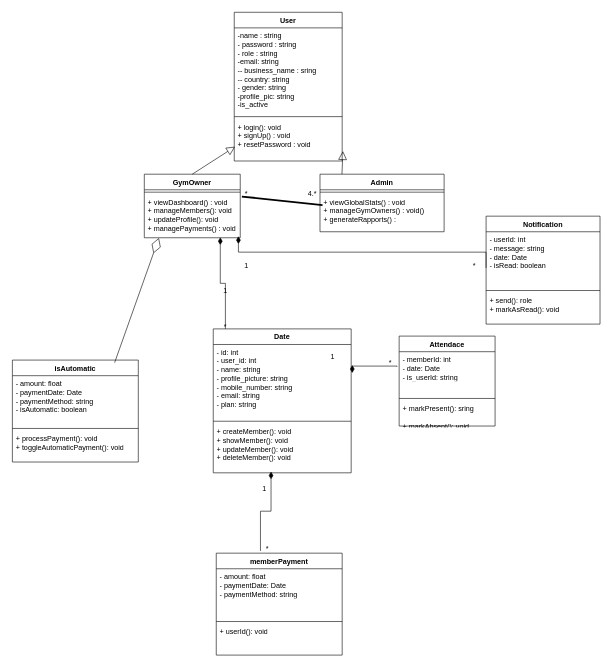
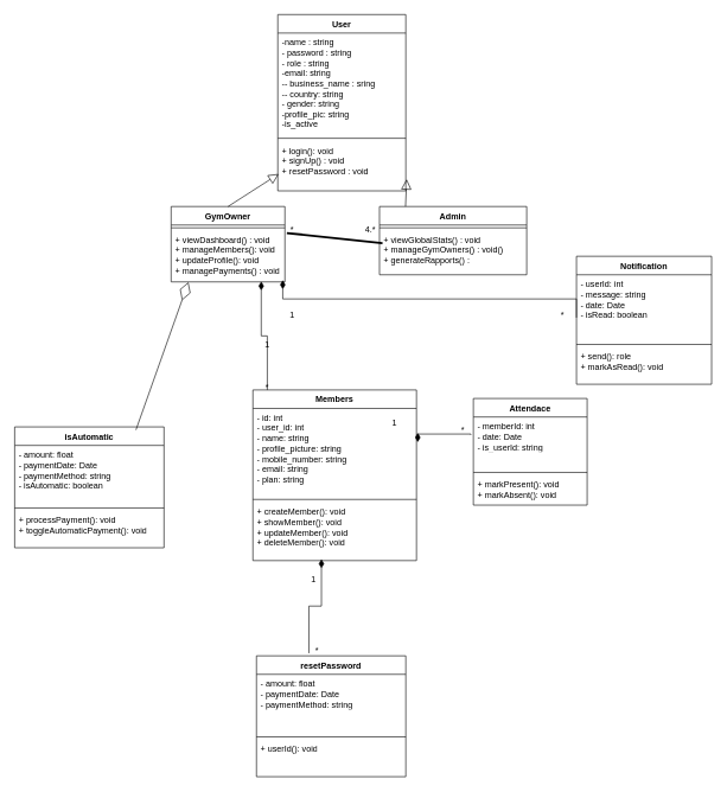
  <mxCell id="0" />
  <mxCell id="1" parent="0" />
  <mxCell id="2" value="GymOwner" style="swimlane;fontStyle=1;align=center;verticalAlign=top;childLayout=stackLayout;horizontal=1;startSize=26;horizontalStack=0;resizeParent=1;resizeParentMax=0;resizeLast=0;collapsible=1;marginBottom=0;whiteSpace=wrap;html=1;" parent="1" vertex="1"><mxGeometry x="240" y="290" width="160" height="106" as="geometry" /></mxCell>
  <mxCell id="3" value="" style="line;strokeWidth=1;fillColor=none;align=left;verticalAlign=middle;spacingTop=-1;spacingLeft=3;spacingRight=3;rotatable=0;labelPosition=right;points=[];portConstraint=eastwest;strokeColor=inherit;" parent="2" vertex="1"><mxGeometry y="26" width="160" height="8" as="geometry" /></mxCell>
  <mxCell id="4" value="+ viewDashboard() : void&lt;div&gt;+ manageMembers(): void&lt;/div&gt;&lt;div&gt;+ updateProfile(): void&lt;/div&gt;&lt;div&gt;+ managePayments() : void&lt;/div&gt;" style="text;strokeColor=none;fillColor=none;align=left;verticalAlign=top;spacingLeft=4;spacingRight=4;overflow=hidden;rotatable=0;points=[[0,0.5],[1,0.5]];portConstraint=eastwest;whiteSpace=wrap;html=1;" parent="2" vertex="1"><mxGeometry y="34" width="160" height="72" as="geometry" /></mxCell>
  <mxCell id="5" value="Admin" style="swimlane;fontStyle=1;align=center;verticalAlign=top;childLayout=stackLayout;horizontal=1;startSize=26;horizontalStack=0;resizeParent=1;resizeParentMax=0;resizeLast=0;collapsible=1;marginBottom=0;whiteSpace=wrap;html=1;" parent="1" vertex="1"><mxGeometry x="533" y="290" width="207" height="96" as="geometry" /></mxCell>
  <mxCell id="6" value="" style="line;strokeWidth=1;fillColor=none;align=left;verticalAlign=middle;spacingTop=-1;spacingLeft=3;spacingRight=3;rotatable=0;labelPosition=right;points=[];portConstraint=eastwest;strokeColor=inherit;" parent="5" vertex="1"><mxGeometry y="26" width="207" height="8" as="geometry" /></mxCell>
  <mxCell id="7" value="+ viewGlobalStats() : void&lt;div&gt;+ manageGymOwners() : void()&lt;/div&gt;&lt;div&gt;+ generateRapports() :&amp;nbsp;&lt;/div&gt;" style="text;strokeColor=none;fillColor=none;align=left;verticalAlign=top;spacingLeft=4;spacingRight=4;overflow=hidden;rotatable=0;points=[[0,0.5],[1,0.5]];portConstraint=eastwest;whiteSpace=wrap;html=1;" parent="5" vertex="1"><mxGeometry y="34" width="207" height="62" as="geometry" /></mxCell>
  <mxCell id="8" value="Attendace" style="swimlane;fontStyle=1;align=center;verticalAlign=top;childLayout=stackLayout;horizontal=1;startSize=26;horizontalStack=0;resizeParent=1;resizeParentMax=0;resizeLast=0;collapsible=1;marginBottom=0;whiteSpace=wrap;html=1;" parent="1" vertex="1"><mxGeometry x="665" y="560" width="160" height="150" as="geometry" /></mxCell>
  <mxCell id="9" value="&lt;div&gt;&lt;span style=&quot;background-color: transparent; color: light-dark(rgb(0, 0, 0), rgb(255, 255, 255));&quot;&gt;- memberId: int&amp;nbsp; &amp;nbsp; &amp;nbsp; &amp;nbsp; &amp;nbsp; &amp;nbsp; &amp;nbsp; &amp;nbsp; &amp;nbsp;&amp;nbsp;&lt;/span&gt;&lt;/div&gt;&lt;div&gt;- date: Date&amp;nbsp; &amp;nbsp; &amp;nbsp; &amp;nbsp; &amp;nbsp; &amp;nbsp; &amp;nbsp; &amp;nbsp; &amp;nbsp; &amp;nbsp; &amp;nbsp;&amp;nbsp;&lt;/div&gt;&lt;div&gt;- is_userId: string&lt;/div&gt;" style="text;strokeColor=none;fillColor=none;align=left;verticalAlign=top;spacingLeft=4;spacingRight=4;overflow=hidden;rotatable=0;points=[[0,0.5],[1,0.5]];portConstraint=eastwest;whiteSpace=wrap;html=1;" parent="8" vertex="1"><mxGeometry y="26" width="160" height="74" as="geometry" /></mxCell>
  <mxCell id="10" value="" style="line;strokeWidth=1;fillColor=none;align=left;verticalAlign=middle;spacingTop=-1;spacingLeft=3;spacingRight=3;rotatable=0;labelPosition=right;points=[];portConstraint=eastwest;strokeColor=inherit;" parent="8" vertex="1"><mxGeometry y="100" width="160" height="8" as="geometry" /></mxCell>
- <mxCell id="11" value="&lt;div&gt;+ markPresent(): sring&amp;nbsp; &amp;nbsp; &amp;nbsp; &amp;nbsp; &amp;nbsp;&amp;nbsp;&lt;/div&gt;&lt;div&gt;+ markAbsent(): void&lt;/div&gt;" style="text;strokeColor=none;fillColor=none;align=left;verticalAlign=top;spacingLeft=4;spacingRight=4;overflow=hidden;rotatable=0;points=[[0,0.5],[1,0.5]];portConstraint=eastwest;whiteSpace=wrap;html=1;" parent="8" vertex="1"><mxGeometry y="108" width="160" height="42" as="geometry" /></mxCell>
- <mxCell id="12" value="Date&lt;div&gt;&lt;br&gt;&lt;/div&gt;" style="swimlane;fontStyle=1;align=center;verticalAlign=top;childLayout=stackLayout;horizontal=1;startSize=26;horizontalStack=0;resizeParent=1;resizeParentMax=0;resizeLast=0;collapsible=1;marginBottom=0;whiteSpace=wrap;html=1;" parent="1" vertex="1"><mxGeometry x="355" y="548" width="230" height="240" as="geometry" /></mxCell>
+ <mxCell id="11" value="&lt;div&gt;+ markPresent(): void&amp;nbsp; &amp;nbsp; &amp;nbsp; &amp;nbsp; &amp;nbsp;&amp;nbsp;&lt;/div&gt;&lt;div&gt;+ markAbsent(): void&lt;/div&gt;" style="text;strokeColor=none;fillColor=none;align=left;verticalAlign=top;spacingLeft=4;spacingRight=4;overflow=hidden;rotatable=0;points=[[0,0.5],[1,0.5]];portConstraint=eastwest;whiteSpace=wrap;html=1;" parent="8" vertex="1"><mxGeometry y="108" width="160" height="42" as="geometry" /></mxCell>
+ <mxCell id="12" value="Members&lt;div&gt;&lt;br&gt;&lt;/div&gt;" style="swimlane;fontStyle=1;align=center;verticalAlign=top;childLayout=stackLayout;horizontal=1;startSize=26;horizontalStack=0;resizeParent=1;resizeParentMax=0;resizeLast=0;collapsible=1;marginBottom=0;whiteSpace=wrap;html=1;" parent="1" vertex="1"><mxGeometry x="355" y="548" width="230" height="240" as="geometry" /></mxCell>
  <mxCell id="13" value="&lt;div&gt;&lt;div&gt;&lt;div&gt;- id: int&lt;/div&gt;&lt;div&gt;- user_id: int&lt;/div&gt;&lt;div&gt;- name: string&lt;/div&gt;&lt;div&gt;- profile_picture: string&lt;/div&gt;&lt;div&gt;- mobile_number: string&lt;/div&gt;&lt;div&gt;- email: string&lt;/div&gt;&lt;div&gt;- plan: string&lt;/div&gt;&lt;/div&gt;&lt;/div&gt;" style="text;strokeColor=none;fillColor=none;align=left;verticalAlign=top;spacingLeft=4;spacingRight=4;overflow=hidden;rotatable=0;points=[[0,0.5],[1,0.5]];portConstraint=eastwest;whiteSpace=wrap;html=1;" parent="12" vertex="1"><mxGeometry y="26" width="230" height="124" as="geometry" /></mxCell>
  <mxCell id="14" value="" style="line;strokeWidth=1;fillColor=none;align=left;verticalAlign=middle;spacingTop=-1;spacingLeft=3;spacingRight=3;rotatable=0;labelPosition=right;points=[];portConstraint=eastwest;strokeColor=inherit;" parent="12" vertex="1"><mxGeometry y="150" width="230" height="8" as="geometry" /></mxCell>
  <mxCell id="15" value="+ createMember(): void&lt;div&gt;+ showMember(): void&lt;/div&gt;&lt;div&gt;+ updateMember(): void&lt;/div&gt;&lt;div&gt;+ delete&lt;span style=&quot;background-color: transparent; color: light-dark(rgb(0, 0, 0), rgb(255, 255, 255));&quot;&gt;Member(): void&lt;/span&gt;&lt;/div&gt;&lt;div&gt;&lt;br&gt;&lt;/div&gt;" style="text;strokeColor=none;fillColor=none;align=left;verticalAlign=top;spacingLeft=4;spacingRight=4;overflow=hidden;rotatable=0;points=[[0,0.5],[1,0.5]];portConstraint=eastwest;whiteSpace=wrap;html=1;" parent="12" vertex="1"><mxGeometry y="158" width="230" height="82" as="geometry" /></mxCell>
  <mxCell id="16" value="User" style="swimlane;fontStyle=1;align=center;verticalAlign=top;childLayout=stackLayout;horizontal=1;startSize=26;horizontalStack=0;resizeParent=1;resizeParentMax=0;resizeLast=0;collapsible=1;marginBottom=0;whiteSpace=wrap;html=1;" parent="1" vertex="1"><mxGeometry x="390" y="20" width="180" height="248" as="geometry" /></mxCell>
  <mxCell id="17" value="&lt;div&gt;-name : string&lt;/div&gt;&lt;div&gt;- password : string&lt;/div&gt;&lt;div&gt;- role : string&lt;/div&gt;&lt;div&gt;-email: string&lt;/div&gt;&lt;div&gt;-&lt;span style=&quot;background-color: transparent; color: light-dark(rgb(0, 0, 0), rgb(255, 255, 255));&quot;&gt;- business_name : sring&lt;/span&gt;&lt;/div&gt;&lt;div&gt;-&lt;span style=&quot;background-color: transparent; color: light-dark(rgb(0, 0, 0), rgb(255, 255, 255));&quot;&gt;- country: string&lt;/span&gt;&lt;/div&gt;&lt;div&gt;&lt;span style=&quot;background-color: transparent; color: light-dark(rgb(0, 0, 0), rgb(255, 255, 255));&quot;&gt;- gender: string&lt;/span&gt;&lt;/div&gt;&lt;div&gt;&lt;span style=&quot;background-color: transparent; color: light-dark(rgb(0, 0, 0), rgb(255, 255, 255));&quot;&gt;-profile_pic: string&lt;/span&gt;&lt;/div&gt;&lt;div&gt;&lt;span style=&quot;background-color: transparent; color: light-dark(rgb(0, 0, 0), rgb(255, 255, 255));&quot;&gt;-is_active&lt;/span&gt;&lt;/div&gt;" style="text;strokeColor=none;fillColor=none;align=left;verticalAlign=top;spacingLeft=4;spacingRight=4;overflow=hidden;rotatable=0;points=[[0,0.5],[1,0.5]];portConstraint=eastwest;whiteSpace=wrap;html=1;" parent="16" vertex="1"><mxGeometry y="26" width="180" height="144" as="geometry" /></mxCell>
  <mxCell id="18" value="" style="line;strokeWidth=1;fillColor=none;align=left;verticalAlign=middle;spacingTop=-1;spacingLeft=3;spacingRight=3;rotatable=0;labelPosition=right;points=[];portConstraint=eastwest;strokeColor=inherit;" parent="16" vertex="1"><mxGeometry y="170" width="180" height="8" as="geometry" /></mxCell>
  <mxCell id="19" value="+ login(): void&lt;div&gt;+ signUp() : void&lt;/div&gt;&lt;div&gt;+ resetPassword : void&lt;/div&gt;" style="text;strokeColor=none;fillColor=none;align=left;verticalAlign=top;spacingLeft=4;spacingRight=4;overflow=hidden;rotatable=0;points=[[0,0.5],[1,0.5]];portConstraint=eastwest;whiteSpace=wrap;html=1;" parent="16" vertex="1"><mxGeometry y="178" width="180" height="70" as="geometry" /></mxCell>
  <mxCell id="20" value="isAutomatic" style="swimlane;fontStyle=1;align=center;verticalAlign=top;childLayout=stackLayout;horizontal=1;startSize=26;horizontalStack=0;resizeParent=1;resizeParentMax=0;resizeLast=0;collapsible=1;marginBottom=0;whiteSpace=wrap;html=1;" parent="1" vertex="1"><mxGeometry x="20" y="600" width="210" height="170" as="geometry" /></mxCell>
  <mxCell id="21" value="&lt;div&gt;&lt;span style=&quot;background-color: transparent; color: light-dark(rgb(0, 0, 0), rgb(255, 255, 255));&quot;&gt;- amount: float&amp;nbsp; &amp;nbsp; &amp;nbsp; &amp;nbsp; &amp;nbsp; &amp;nbsp; &amp;nbsp; &amp;nbsp; &amp;nbsp; &amp;nbsp;&lt;/span&gt;&lt;/div&gt;&lt;div&gt;- paymentDate: Date&amp;nbsp; &amp;nbsp; &amp;nbsp; &amp;nbsp; &amp;nbsp; &amp;nbsp; &amp;nbsp; &amp;nbsp;&lt;/div&gt;&lt;div&gt;- paymentMethod: string&amp;nbsp; &amp;nbsp; &amp;nbsp; &amp;nbsp; &amp;nbsp; &amp;nbsp;&lt;/div&gt;&lt;div&gt;- isAutomatic: boolean&amp;nbsp;&amp;nbsp;&lt;/div&gt;" style="text;strokeColor=none;fillColor=none;align=left;verticalAlign=top;spacingLeft=4;spacingRight=4;overflow=hidden;rotatable=0;points=[[0,0.5],[1,0.5]];portConstraint=eastwest;whiteSpace=wrap;html=1;" parent="20" vertex="1"><mxGeometry y="26" width="210" height="84" as="geometry" /></mxCell>
  <mxCell id="22" value="" style="line;strokeWidth=1;fillColor=none;align=left;verticalAlign=middle;spacingTop=-1;spacingLeft=3;spacingRight=3;rotatable=0;labelPosition=right;points=[];portConstraint=eastwest;strokeColor=inherit;" parent="20" vertex="1"><mxGeometry y="110" width="210" height="8" as="geometry" /></mxCell>
  <mxCell id="23" value="&lt;div&gt;+ processPayment(): void&amp;nbsp; &amp;nbsp; &amp;nbsp; &amp;nbsp; &amp;nbsp;&amp;nbsp;&lt;/div&gt;&lt;div&gt;+ toggleAutomaticPayment(): void&lt;/div&gt;" style="text;strokeColor=none;fillColor=none;align=left;verticalAlign=top;spacingLeft=4;spacingRight=4;overflow=hidden;rotatable=0;points=[[0,0.5],[1,0.5]];portConstraint=eastwest;whiteSpace=wrap;html=1;" parent="20" vertex="1"><mxGeometry y="118" width="210" height="52" as="geometry" /></mxCell>
  <mxCell id="24" value="Notification" style="swimlane;fontStyle=1;align=center;verticalAlign=top;childLayout=stackLayout;horizontal=1;startSize=26;horizontalStack=0;resizeParent=1;resizeParentMax=0;resizeLast=0;collapsible=1;marginBottom=0;whiteSpace=wrap;html=1;" parent="1" vertex="1"><mxGeometry x="810" y="360" width="190" height="180" as="geometry" /></mxCell>
  <mxCell id="25" value="&lt;div&gt;&lt;span style=&quot;background-color: transparent; color: light-dark(rgb(0, 0, 0), rgb(255, 255, 255));&quot;&gt;- userId: int&amp;nbsp; &amp;nbsp; &amp;nbsp; &amp;nbsp; &amp;nbsp; &amp;nbsp; &amp;nbsp; &amp;nbsp; &amp;nbsp; &amp;nbsp; &amp;nbsp;&lt;/span&gt;&lt;/div&gt;&lt;div&gt;- message: string&amp;nbsp; &amp;nbsp; &amp;nbsp; &amp;nbsp; &amp;nbsp; &amp;nbsp; &amp;nbsp; &amp;nbsp; &amp;nbsp;&lt;/div&gt;&lt;div&gt;- date: Date&amp;nbsp; &amp;nbsp; &amp;nbsp; &amp;nbsp; &amp;nbsp; &amp;nbsp; &amp;nbsp; &amp;nbsp; &amp;nbsp; &amp;nbsp; &amp;nbsp;&amp;nbsp;&lt;/div&gt;&lt;div&gt;- isRead: boolean&amp;nbsp; &amp;nbsp;&lt;/div&gt;" style="text;strokeColor=none;fillColor=none;align=left;verticalAlign=top;spacingLeft=4;spacingRight=4;overflow=hidden;rotatable=0;points=[[0,0.5],[1,0.5]];portConstraint=eastwest;whiteSpace=wrap;html=1;" parent="24" vertex="1"><mxGeometry y="26" width="190" height="94" as="geometry" /></mxCell>
  <mxCell id="26" value="" style="line;strokeWidth=1;fillColor=none;align=left;verticalAlign=middle;spacingTop=-1;spacingLeft=3;spacingRight=3;rotatable=0;labelPosition=right;points=[];portConstraint=eastwest;strokeColor=inherit;" parent="24" vertex="1"><mxGeometry y="120" width="190" height="8" as="geometry" /></mxCell>
  <mxCell id="27" value="&lt;div&gt;+ send(): role&amp;nbsp; &amp;nbsp; &amp;nbsp; &amp;nbsp; &amp;nbsp; &amp;nbsp; &amp;nbsp; &amp;nbsp; &amp;nbsp; &amp;nbsp;&amp;nbsp;&lt;/div&gt;&lt;div&gt;+ markAsRead(): void&amp;nbsp;&lt;/div&gt;" style="text;strokeColor=none;fillColor=none;align=left;verticalAlign=top;spacingLeft=4;spacingRight=4;overflow=hidden;rotatable=0;points=[[0,0.5],[1,0.5]];portConstraint=eastwest;whiteSpace=wrap;html=1;" parent="24" vertex="1"><mxGeometry y="128" width="190" height="52" as="geometry" /></mxCell>
  <mxCell id="28" value="" style="edgeStyle=none;html=1;endSize=12;endArrow=block;endFill=0;rounded=0;exitX=0.5;exitY=0;exitDx=0;exitDy=0;entryX=0.007;entryY=0.661;entryDx=0;entryDy=0;entryPerimeter=0;" parent="1" source="2" target="19" edge="1"><mxGeometry width="160" relative="1" as="geometry"><mxPoint x="240" y="230" as="sourcePoint" /><mxPoint x="400" y="230" as="targetPoint" /></mxGeometry></mxCell>
  <mxCell id="29" value="" style="edgeStyle=none;html=1;endSize=12;endArrow=block;endFill=0;rounded=0;exitX=0.177;exitY=-0.001;exitDx=0;exitDy=0;entryX=1.007;entryY=0.765;entryDx=0;entryDy=0;entryPerimeter=0;exitPerimeter=0;" parent="1" source="5" target="19" edge="1"><mxGeometry width="160" relative="1" as="geometry"><mxPoint x="590" y="324" as="sourcePoint" /><mxPoint x="661" y="263" as="targetPoint" /></mxGeometry></mxCell>
  <mxCell id="30" value="" style="html=1;startArrow=diamondThin;startFill=1;edgeStyle=elbowEdgeStyle;elbow=vertical;startSize=10;endArrow=none;endFill=0;rounded=0;entryX=-0.022;entryY=0.341;entryDx=0;entryDy=0;entryPerimeter=0;exitX=1.008;exitY=0.277;exitDx=0;exitDy=0;exitPerimeter=0;" parent="1" source="13" target="9" edge="1"><mxGeometry width="160" relative="1" as="geometry"><mxPoint x="540" y="610" as="sourcePoint" /><mxPoint x="700" y="610" as="targetPoint" /></mxGeometry></mxCell>
- <mxCell id="31" value="memberPayment" style="swimlane;fontStyle=1;align=center;verticalAlign=top;childLayout=stackLayout;horizontal=1;startSize=26;horizontalStack=0;resizeParent=1;resizeParentMax=0;resizeLast=0;collapsible=1;marginBottom=0;whiteSpace=wrap;html=1;" parent="1" vertex="1"><mxGeometry x="360" y="922" width="210" height="170" as="geometry" /></mxCell>
+ <mxCell id="31" value="resetPassword" style="swimlane;fontStyle=1;align=center;verticalAlign=top;childLayout=stackLayout;horizontal=1;startSize=26;horizontalStack=0;resizeParent=1;resizeParentMax=0;resizeLast=0;collapsible=1;marginBottom=0;whiteSpace=wrap;html=1;" parent="1" vertex="1"><mxGeometry x="360" y="922" width="210" height="170" as="geometry" /></mxCell>
  <mxCell id="32" value="&lt;div&gt;&lt;span style=&quot;background-color: transparent; color: light-dark(rgb(0, 0, 0), rgb(255, 255, 255));&quot;&gt;- amount: float&amp;nbsp; &amp;nbsp; &amp;nbsp; &amp;nbsp; &amp;nbsp; &amp;nbsp; &amp;nbsp; &amp;nbsp; &amp;nbsp; &amp;nbsp;&lt;/span&gt;&lt;/div&gt;&lt;div&gt;- paymentDate: Date&amp;nbsp; &amp;nbsp; &amp;nbsp; &amp;nbsp; &amp;nbsp; &amp;nbsp; &amp;nbsp; &amp;nbsp;&lt;/div&gt;&lt;div&gt;- paymentMethod: string&amp;nbsp; &amp;nbsp; &amp;nbsp; &amp;nbsp; &amp;nbsp; &amp;nbsp;&lt;span style=&quot;background-color: transparent; color: light-dark(rgb(0, 0, 0), rgb(255, 255, 255));&quot;&gt;&amp;nbsp;&amp;nbsp;&lt;/span&gt;&lt;/div&gt;" style="text;strokeColor=none;fillColor=none;align=left;verticalAlign=top;spacingLeft=4;spacingRight=4;overflow=hidden;rotatable=0;points=[[0,0.5],[1,0.5]];portConstraint=eastwest;whiteSpace=wrap;html=1;" parent="31" vertex="1"><mxGeometry y="26" width="210" height="84" as="geometry" /></mxCell>
  <mxCell id="33" value="" style="line;strokeWidth=1;fillColor=none;align=left;verticalAlign=middle;spacingTop=-1;spacingLeft=3;spacingRight=3;rotatable=0;labelPosition=right;points=[];portConstraint=eastwest;strokeColor=inherit;" parent="31" vertex="1"><mxGeometry y="110" width="210" height="8" as="geometry" /></mxCell>
  <mxCell id="34" value="&lt;div&gt;&lt;span style=&quot;background-color: transparent; color: light-dark(rgb(0, 0, 0), rgb(255, 255, 255));&quot;&gt;+ userId(): void&lt;/span&gt;&lt;/div&gt;" style="text;strokeColor=none;fillColor=none;align=left;verticalAlign=top;spacingLeft=4;spacingRight=4;overflow=hidden;rotatable=0;points=[[0,0.5],[1,0.5]];portConstraint=eastwest;whiteSpace=wrap;html=1;" parent="31" vertex="1"><mxGeometry y="118" width="210" height="52" as="geometry" /></mxCell>
  <mxCell id="35" value="" style="html=1;startArrow=diamondThin;startFill=1;edgeStyle=elbowEdgeStyle;elbow=vertical;startSize=10;endArrow=none;endFill=0;rounded=0;entryX=0.351;entryY=-0.022;entryDx=0;entryDy=0;entryPerimeter=0;exitX=0.419;exitY=0.976;exitDx=0;exitDy=0;exitPerimeter=0;" parent="1" source="15" target="31" edge="1"><mxGeometry width="160" relative="1" as="geometry"><mxPoint x="390" y="800" as="sourcePoint" /><mxPoint x="509" y="801" as="targetPoint" /></mxGeometry></mxCell>
  <mxCell id="36" value="" style="html=1;startArrow=diamondThin;startFill=1;edgeStyle=elbowEdgeStyle;elbow=vertical;startSize=10;endArrow=none;endFill=0;rounded=0;entryX=0.088;entryY=0;entryDx=0;entryDy=0;entryPerimeter=0;exitX=0.792;exitY=0.99;exitDx=0;exitDy=0;exitPerimeter=0;" parent="1" source="4" target="12" edge="1"><mxGeometry width="160" relative="1" as="geometry"><mxPoint x="390" y="520" as="sourcePoint" /><mxPoint x="509" y="521" as="targetPoint" /></mxGeometry></mxCell>
  <mxCell id="37" value="" style="endArrow=diamondThin;endFill=0;endSize=24;html=1;rounded=0;entryX=0.152;entryY=1.006;entryDx=0;entryDy=0;exitX=0.812;exitY=0.025;exitDx=0;exitDy=0;exitPerimeter=0;entryPerimeter=0;" parent="1" source="20" target="4" edge="1"><mxGeometry width="160" relative="1" as="geometry"><mxPoint x="140" y="370" as="sourcePoint" /><mxPoint x="300" y="370" as="targetPoint" /></mxGeometry></mxCell>
  <mxCell id="38" value="" style="html=1;startArrow=diamondThin;startFill=1;edgeStyle=elbowEdgeStyle;elbow=vertical;startSize=10;endArrow=none;endFill=0;rounded=0;exitX=0.981;exitY=0.965;exitDx=0;exitDy=0;exitPerimeter=0;" parent="1" source="4" edge="1"><mxGeometry width="160" relative="1" as="geometry"><mxPoint x="406.68" y="360" as="sourcePoint" /><mxPoint x="810" y="446.32" as="targetPoint" /></mxGeometry></mxCell>
  <mxCell id="39" value="*" style="text;html=1;align=center;verticalAlign=middle;resizable=0;points=[];autosize=1;strokeColor=none;fillColor=none;" parent="1" vertex="1"><mxGeometry x="360" y="530" width="30" height="30" as="geometry" /></mxCell>
  <mxCell id="40" value="1" style="text;html=1;align=center;verticalAlign=middle;resizable=0;points=[];autosize=1;strokeColor=none;fillColor=none;" parent="1" vertex="1"><mxGeometry x="360" y="470" width="30" height="30" as="geometry" /></mxCell>
  <mxCell id="41" value="1" style="text;html=1;align=center;verticalAlign=middle;resizable=0;points=[];autosize=1;strokeColor=none;fillColor=none;" parent="1" vertex="1"><mxGeometry x="395" y="428" width="30" height="30" as="geometry" /></mxCell>
  <mxCell id="42" value="*" style="text;html=1;align=center;verticalAlign=middle;resizable=0;points=[];autosize=1;strokeColor=none;fillColor=none;" parent="1" vertex="1"><mxGeometry x="775" y="428" width="30" height="30" as="geometry" /></mxCell>
  <mxCell id="43" value="1" style="text;html=1;align=center;verticalAlign=middle;resizable=0;points=[];autosize=1;strokeColor=none;fillColor=none;" parent="1" vertex="1"><mxGeometry x="539" y="580" width="30" height="30" as="geometry" /></mxCell>
  <mxCell id="44" value="*" style="text;html=1;align=center;verticalAlign=middle;resizable=0;points=[];autosize=1;strokeColor=none;fillColor=none;" parent="1" vertex="1"><mxGeometry x="635" y="590" width="30" height="30" as="geometry" /></mxCell>
  <mxCell id="45" value="*" style="text;html=1;align=center;verticalAlign=middle;resizable=0;points=[];autosize=1;strokeColor=none;fillColor=none;" parent="1" vertex="1"><mxGeometry x="395" y="308" width="30" height="30" as="geometry" /></mxCell>
  <mxCell id="46" value="4.*" style="text;html=1;align=center;verticalAlign=middle;resizable=0;points=[];autosize=1;strokeColor=none;fillColor=none;" parent="1" vertex="1"><mxGeometry x="500" y="308" width="40" height="30" as="geometry" /></mxCell>
  <mxCell id="47" value="1" style="text;html=1;align=center;verticalAlign=middle;resizable=0;points=[];autosize=1;strokeColor=none;fillColor=none;" parent="1" vertex="1"><mxGeometry x="425" y="800" width="30" height="30" as="geometry" /></mxCell>
  <mxCell id="48" value="*" style="text;html=1;align=center;verticalAlign=middle;resizable=0;points=[];autosize=1;strokeColor=none;fillColor=none;" parent="1" vertex="1"><mxGeometry x="430" y="900" width="30" height="30" as="geometry" /></mxCell>
  <mxCell id="49" value="" style="endArrow=none;startArrow=none;endFill=0;startFill=0;endSize=8;html=1;verticalAlign=bottom;labelBackgroundColor=none;strokeWidth=3;rounded=0;entryX=0.932;entryY=1.116;entryDx=0;entryDy=0;exitX=1.017;exitY=0.331;exitDx=0;exitDy=0;exitPerimeter=0;entryPerimeter=0;" parent="1" target="46" edge="1"><mxGeometry width="160" relative="1" as="geometry"><mxPoint x="402.72" y="327.254" as="sourcePoint" /><mxPoint x="554" y="227" as="targetPoint" /></mxGeometry></mxCell>
